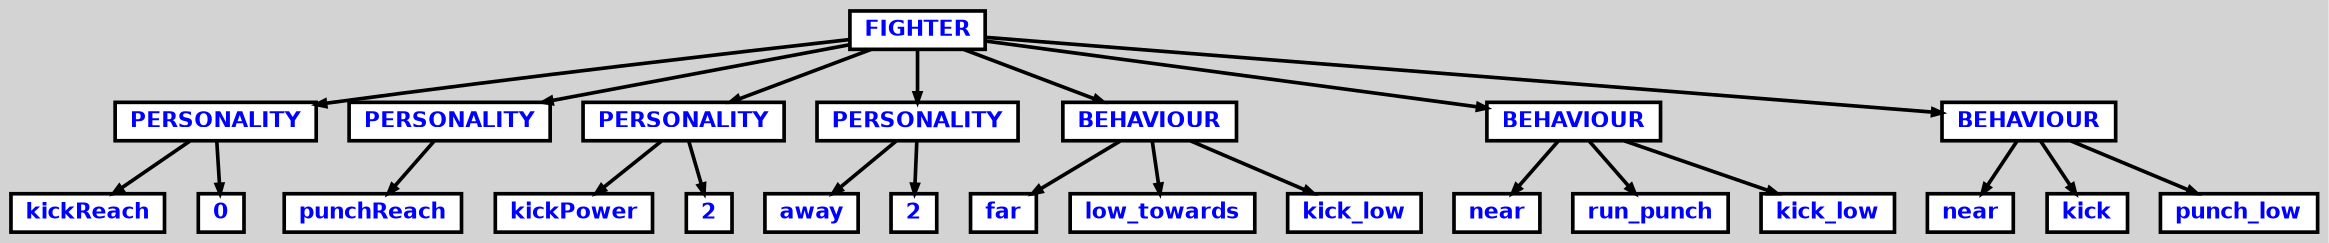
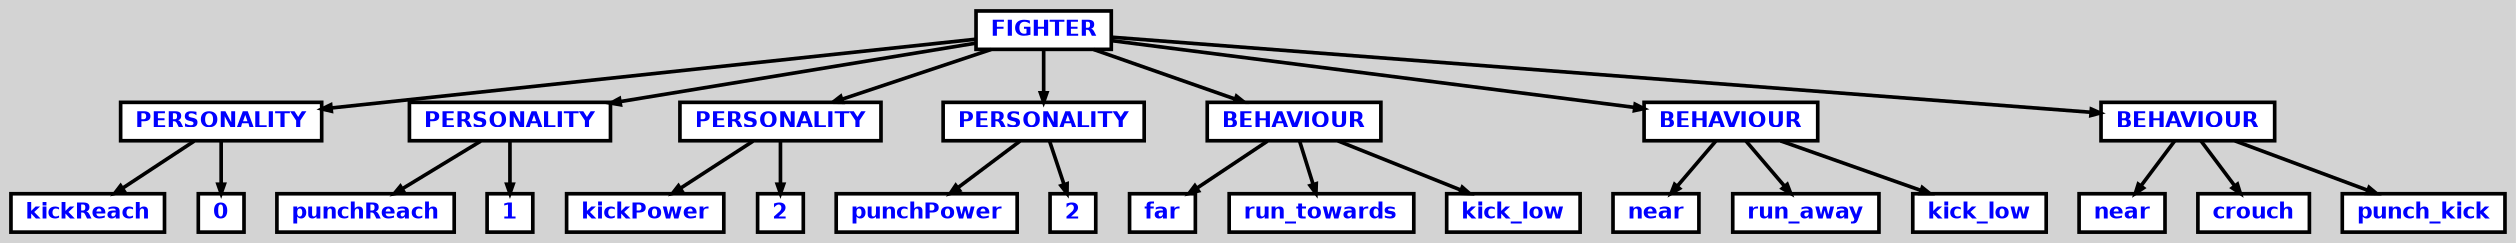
  digraph {
    bgcolor=lightgrey
    ordering=out
    ranksep=.4
    node [color=black fillcolor=white fixedsize=false fontcolor=blue fontname="Helvetica-bold" fontsize=12 shape=box style="filled, solid, bold"]
    edge [arrowsize=.5 color=black style=bold]
    n1 [height=.25 label=FIGHTER width=.25]
    n2 [height=.25 label=PERSONALITY width=.25]
    n3 [height=.25 label=PERSONALITY width=.25]
    n4 [height=.25 label=PERSONALITY width=.25]
    n5 [height=.25 label=PERSONALITY width=.25]
    n6 [height=.25 label=BEHAVIOUR width=.25]
    n7 [height=.25 label=BEHAVIOUR width=.25]
    n8 [height=.25 label=BEHAVIOUR width=.25]
    n9 [height=.25 label=kickReach width=.25]
    n10 [height=.25 label=0 width=.25]
    n11 [height=.25 label=punchReach width=.25]
+   n12 [height=.25 label=1 width=.25]
    n13 [height=.25 label=kickPower width=.25]
    n14 [height=.25 label=2 width=.25]
-   n15 [height=.25 label=away width=.25]
+   n15 [height=.25 label=punchPower width=.25]
    n16 [height=.25 label=2 width=.25]
    n17 [height=.25 label=far width=.25]
-   n18 [height=.25 label=low_towards width=.25]
+   n18 [height=.25 label=run_towards width=.25]
    n19 [height=.25 label=kick_low width=.25]
    n20 [height=.25 label=near width=.25]
-   n21 [height=.25 label=run_punch width=.25]
+   n21 [height=.25 label=run_away width=.25]
    n22 [height=.25 label=kick_low width=.25]
    n23 [height=.25 label=near width=.25]
-   n24 [height=.25 label=kick width=.25]
-   n25 [height=.25 label=punch_low width=.25]
+   n24 [height=.25 label=crouch width=.25]
+   n25 [height=.25 label=punch_kick width=.25]
    n1 -> n2
    n1 -> n3
    n1 -> n4
    n1 -> n5
    n1 -> n6
    n1 -> n7
    n1 -> n8
    n2 -> n9
    n2 -> n10
    n3 -> n11
+   n3 -> n12
    n4 -> n13
    n4 -> n14
    n5 -> n15
    n5 -> n16
    n6 -> n17
    n6 -> n18
    n6 -> n19
    n7 -> n20
    n7 -> n21
    n7 -> n22
    n8 -> n23
    n8 -> n24
    n8 -> n25
  }
